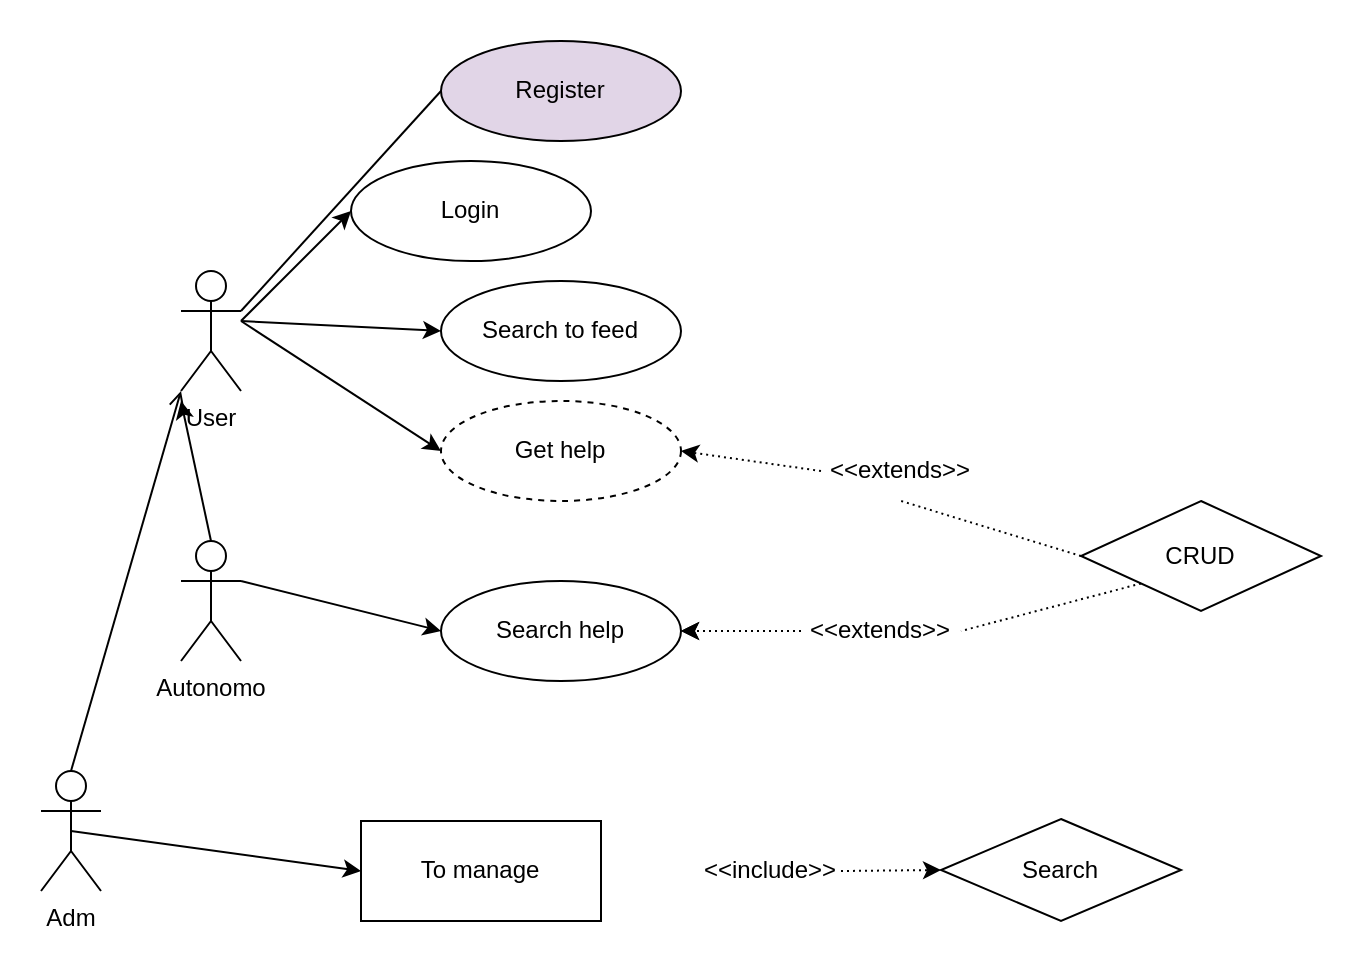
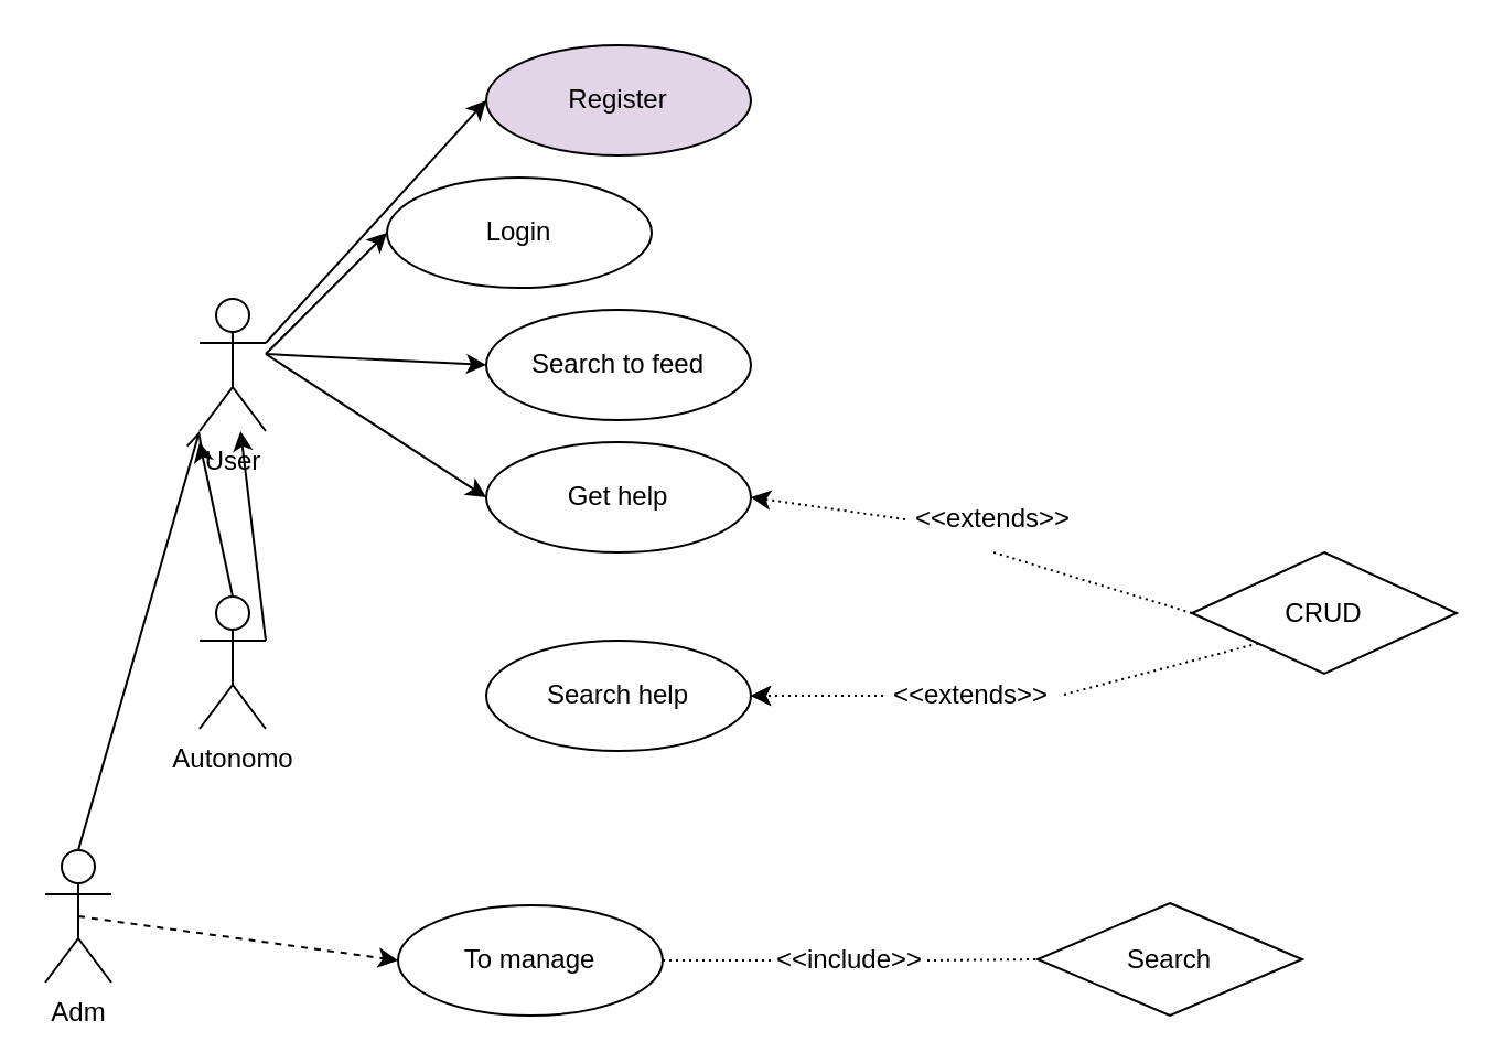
  <mxCell id="0" />
  <mxCell id="1" parent="0" />
  <mxCell id="2" value="User" style="shape=umlActor;verticalLabelPosition=bottom;verticalAlign=top;html=1;outlineConnect=0;" vertex="1" parent="1"><mxGeometry x="90" y="135" width="30" height="60" as="geometry" /></mxCell>
  <mxCell id="3" value="Adm" style="shape=umlActor;verticalLabelPosition=bottom;verticalAlign=top;html=1;outlineConnect=0;" vertex="1" parent="1"><mxGeometry x="20" y="385" width="30" height="60" as="geometry" /></mxCell>
  <mxCell id="4" value="Register" style="ellipse;whiteSpace=wrap;html=1;verticalAlign=middle;align=center;fillColor=#e1d5e7;" vertex="1" parent="1"><mxGeometry x="220" y="20" width="120" height="50" as="geometry" /></mxCell>
  <mxCell id="5" value="Login" style="ellipse;whiteSpace=wrap;html=1;" vertex="1" parent="1"><mxGeometry x="175" y="80" width="120" height="50" as="geometry" /></mxCell>
  <mxCell id="6" value="Search to feed" style="ellipse;whiteSpace=wrap;html=1;" vertex="1" parent="1"><mxGeometry x="220" y="140" width="120" height="50" as="geometry" /></mxCell>
- <mxCell id="7" value="Get help" style="ellipse;whiteSpace=wrap;html=1;dashed=1;" vertex="1" parent="1"><mxGeometry x="220" y="200" width="120" height="50" as="geometry" /></mxCell>
+ <mxCell id="7" value="Get help" style="ellipse;whiteSpace=wrap;html=1;" vertex="1" parent="1"><mxGeometry x="220" y="200" width="120" height="50" as="geometry" /></mxCell>
  <mxCell id="8" value="Autonomo" style="shape=umlActor;verticalLabelPosition=bottom;verticalAlign=top;html=1;outlineConnect=0;" vertex="1" parent="1"><mxGeometry x="90" y="270" width="30" height="60" as="geometry" /></mxCell>
  <mxCell id="9" value="" style="endArrow=open;html=1;rounded=0;exitX=0.5;exitY=0;exitDx=0;exitDy=0;exitPerimeter=0;entryX=0;entryY=1;entryDx=0;entryDy=0;entryPerimeter=0;" edge="1" parent="1" source="3" target="2"><mxGeometry width="50" height="50" relative="1" as="geometry"><mxPoint x="20" y="330" as="sourcePoint" /><mxPoint x="70" y="200" as="targetPoint" /></mxGeometry></mxCell>
- <mxCell id="10" value="" style="endArrow=none;html=1;rounded=0;entryX=0;entryY=0.5;entryDx=0;entryDy=0;exitX=1;exitY=0.333;exitDx=0;exitDy=0;exitPerimeter=0;" edge="1" parent="1" source="2" target="4"><mxGeometry width="50" height="50" relative="1" as="geometry"><mxPoint x="120" y="135" as="sourcePoint" /><mxPoint x="170" y="85" as="targetPoint" /></mxGeometry></mxCell>
+ <mxCell id="10" value="" style="endArrow=classic;html=1;rounded=0;entryX=0;entryY=0.5;entryDx=0;entryDy=0;exitX=1;exitY=0.333;exitDx=0;exitDy=0;exitPerimeter=0;" edge="1" parent="1" source="2" target="4"><mxGeometry width="50" height="50" relative="1" as="geometry"><mxPoint x="120" y="135" as="sourcePoint" /><mxPoint x="170" y="85" as="targetPoint" /></mxGeometry></mxCell>
  <mxCell id="11" value="" style="endArrow=classic;html=1;rounded=0;entryX=0;entryY=0.5;entryDx=0;entryDy=0;" edge="1" parent="1" target="5"><mxGeometry width="50" height="50" relative="1" as="geometry"><mxPoint x="120" y="160" as="sourcePoint" /><mxPoint x="170" y="110" as="targetPoint" /><Array as="points" /></mxGeometry></mxCell>
  <mxCell id="12" value="" style="endArrow=classic;html=1;rounded=0;entryX=0;entryY=0.5;entryDx=0;entryDy=0;" edge="1" parent="1" target="6"><mxGeometry width="50" height="50" relative="1" as="geometry"><mxPoint x="120" y="160" as="sourcePoint" /><mxPoint x="170" y="110" as="targetPoint" /></mxGeometry></mxCell>
  <mxCell id="13" value="" style="endArrow=classic;html=1;rounded=0;entryX=0;entryY=0.5;entryDx=0;entryDy=0;" edge="1" parent="1" target="7"><mxGeometry width="50" height="50" relative="1" as="geometry"><mxPoint x="120" y="160" as="sourcePoint" /><mxPoint x="390" y="210" as="targetPoint" /></mxGeometry></mxCell>
  <mxCell id="14" value="Search help" style="ellipse;whiteSpace=wrap;html=1;" vertex="1" parent="1"><mxGeometry x="220" y="290" width="120" height="50" as="geometry" /></mxCell>
- <mxCell id="15" value="" style="endArrow=classic;html=1;rounded=0;exitX=1;exitY=0.333;exitDx=0;exitDy=0;exitPerimeter=0;entryX=0;entryY=0.5;entryDx=0;entryDy=0;" edge="1" parent="1" source="8" target="14"><mxGeometry width="50" height="50" relative="1" as="geometry"><mxPoint x="340" y="260" as="sourcePoint" /><mxPoint x="390" y="210" as="targetPoint" /></mxGeometry></mxCell>
- <mxCell id="16" value="To manage" style="whiteSpace=wrap;html=1;rounded=0;" vertex="1" parent="1"><mxGeometry x="180" y="410" width="120" height="50" as="geometry" /></mxCell>
+ <mxCell id="15" value="" style="endArrow=classic;html=1;rounded=0;exitX=1;exitY=0.333;exitDx=0;exitDy=0;exitPerimeter=0;" edge="1" parent="1" source="8" target="2"><mxGeometry width="50" height="50" relative="1" as="geometry"><mxPoint x="340" y="260" as="sourcePoint" /><mxPoint x="390" y="210" as="targetPoint" /></mxGeometry></mxCell>
+ <mxCell id="16" value="To manage" style="ellipse;whiteSpace=wrap;html=1;" vertex="1" parent="1"><mxGeometry x="180" y="410" width="120" height="50" as="geometry" /></mxCell>
  <mxCell id="17" value="" style="endArrow=classic;html=1;rounded=0;exitX=0.5;exitY=0;exitDx=0;exitDy=0;exitPerimeter=0;" edge="1" parent="1" source="8"><mxGeometry width="50" height="50" relative="1" as="geometry"><mxPoint x="340" y="320" as="sourcePoint" /><mxPoint x="90" y="200" as="targetPoint" /></mxGeometry></mxCell>
- <mxCell id="18" value="" style="endArrow=classic;html=1;rounded=0;exitX=0.5;exitY=0.5;exitDx=0;exitDy=0;exitPerimeter=0;entryX=0;entryY=0.5;entryDx=0;entryDy=0;" edge="1" parent="1" source="3" target="16"><mxGeometry width="50" height="50" relative="1" as="geometry"><mxPoint x="340" y="320" as="sourcePoint" /><mxPoint x="390" y="270" as="targetPoint" /></mxGeometry></mxCell>
+ <mxCell id="18" value="" style="endArrow=classic;html=1;rounded=0;exitX=0.5;exitY=0.5;exitDx=0;exitDy=0;exitPerimeter=0;entryX=0;entryY=0.5;entryDx=0;entryDy=0;dashed=1;" edge="1" parent="1" source="3" target="16"><mxGeometry width="50" height="50" relative="1" as="geometry"><mxPoint x="340" y="320" as="sourcePoint" /><mxPoint x="390" y="270" as="targetPoint" /></mxGeometry></mxCell>
  <mxCell id="19" value="Search" style="rhombus;whiteSpace=wrap;html=1;" vertex="1" parent="1"><mxGeometry x="470" y="409" width="120" height="51" as="geometry" /></mxCell>
  <mxCell id="20" value="CRUD" style="rhombus;whiteSpace=wrap;html=1;" vertex="1" parent="1"><mxGeometry x="540" y="250" width="120" height="55" as="geometry" /></mxCell>
  <mxCell id="21" value="" style="endArrow=classic;html=1;rounded=0;dashed=1;dashPattern=1 2;entryX=1;entryY=0.5;entryDx=0;entryDy=0;exitX=0;exitY=0.5;exitDx=0;exitDy=0;startArrow=none;" edge="1" parent="1" source="23" target="7"><mxGeometry width="50" height="50" relative="1" as="geometry"><mxPoint x="340" y="380" as="sourcePoint" /><mxPoint x="390" y="330" as="targetPoint" /></mxGeometry></mxCell>
  <mxCell id="22" value="" style="endArrow=classic;html=1;rounded=0;dashed=1;dashPattern=1 2;exitX=0;exitY=0.5;exitDx=0;exitDy=0;entryX=1;entryY=0.5;entryDx=0;entryDy=0;startArrow=none;" edge="1" parent="1" source="26" target="14"><mxGeometry width="50" height="50" relative="1" as="geometry"><mxPoint x="340" y="380" as="sourcePoint" /><mxPoint x="390" y="330" as="targetPoint" /></mxGeometry></mxCell>
  <mxCell id="23" value="&amp;lt;&amp;lt;extends&amp;gt;&amp;gt;" style="text;html=1;strokeColor=none;fillColor=none;align=center;verticalAlign=middle;whiteSpace=wrap;rounded=0;" vertex="1" parent="1"><mxGeometry x="410" y="220" width="80" height="30" as="geometry" /></mxCell>
  <mxCell id="24" value="" style="endArrow=none;html=1;rounded=0;dashed=1;dashPattern=1 2;entryX=0.5;entryY=1;entryDx=0;entryDy=0;exitX=0;exitY=0.5;exitDx=0;exitDy=0;" edge="1" parent="1" source="20" target="23"><mxGeometry width="50" height="50" relative="1" as="geometry"><mxPoint x="500" y="247.5" as="sourcePoint" /><mxPoint x="340" y="225" as="targetPoint" /></mxGeometry></mxCell>
  <mxCell id="25" value="" style="edgeStyle=orthogonalEdgeStyle;rounded=0;orthogonalLoop=1;jettySize=auto;html=1;dashed=1;dashPattern=1 2;" edge="1" parent="1" source="26" target="14"><mxGeometry relative="1" as="geometry" /></mxCell>
  <mxCell id="26" value="&amp;lt;&amp;lt;extends&amp;gt;&amp;gt;" style="text;html=1;strokeColor=none;fillColor=none;align=center;verticalAlign=middle;whiteSpace=wrap;rounded=0;" vertex="1" parent="1"><mxGeometry x="400" y="300" width="80" height="30" as="geometry" /></mxCell>
  <mxCell id="27" value="" style="endArrow=none;html=1;rounded=0;dashed=1;dashPattern=1 2;exitX=0;exitY=1;exitDx=0;exitDy=0;entryX=1;entryY=0.5;entryDx=0;entryDy=0;" edge="1" parent="1" source="20" target="26"><mxGeometry width="50" height="50" relative="1" as="geometry"><mxPoint x="547.186" y="321.766" as="sourcePoint" /><mxPoint x="340" y="315" as="targetPoint" /></mxGeometry></mxCell>
- <mxCell id="28" value="" style="endArrow=classic;html=1;rounded=0;dashed=1;dashPattern=1 2;entryX=0;entryY=0.5;entryDx=0;entryDy=0;exitX=1;exitY=0.5;exitDx=0;exitDy=0;startArrow=none;" edge="1" parent="1" source="29" target="19"><mxGeometry width="50" height="50" relative="1" as="geometry"><mxPoint x="340" y="440" as="sourcePoint" /><mxPoint x="390" y="390" as="targetPoint" /><Array as="points" /></mxGeometry></mxCell>
+ <mxCell id="28" value="" style="endArrow=none;html=1;rounded=0;dashed=1;dashPattern=1 2;entryX=0;entryY=0.5;entryDx=0;entryDy=0;exitX=1;exitY=0.5;exitDx=0;exitDy=0;startArrow=none;" edge="1" parent="1" source="29" target="19"><mxGeometry width="50" height="50" relative="1" as="geometry"><mxPoint x="340" y="440" as="sourcePoint" /><mxPoint x="390" y="390" as="targetPoint" /><Array as="points" /></mxGeometry></mxCell>
  <mxCell id="29" value="&amp;lt;&amp;lt;include&amp;gt;&amp;gt;" style="text;html=1;strokeColor=none;fillColor=none;align=center;verticalAlign=middle;whiteSpace=wrap;rounded=0;rotation=0;" vertex="1" parent="1"><mxGeometry x="350" y="420" width="70" height="30" as="geometry" /></mxCell>
+ <mxCell id="30" value="" style="endArrow=none;html=1;rounded=0;dashed=1;dashPattern=1 2;entryX=0;entryY=0.5;entryDx=0;entryDy=0;exitX=1;exitY=0.5;exitDx=0;exitDy=0;" edge="1" parent="1" source="16" target="29"><mxGeometry width="50" height="50" relative="1" as="geometry"><mxPoint x="300" y="435" as="sourcePoint" /><mxPoint x="490" y="425.5" as="targetPoint" /><Array as="points" /></mxGeometry></mxCell>
